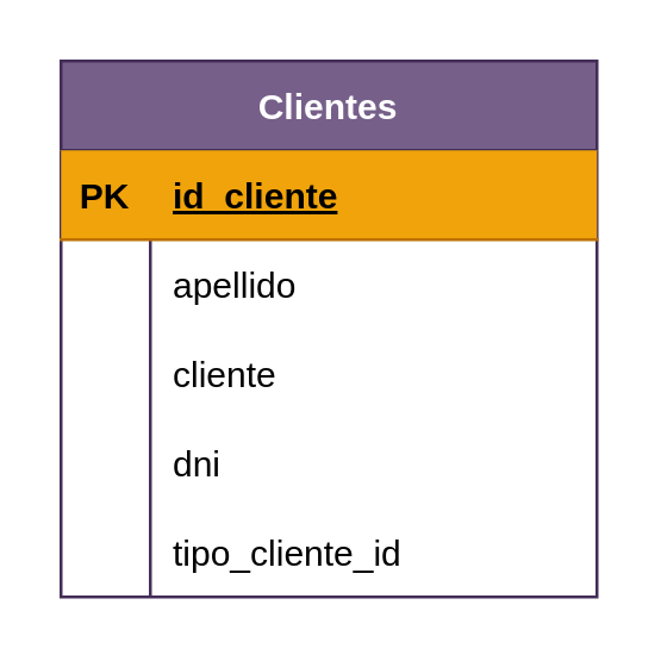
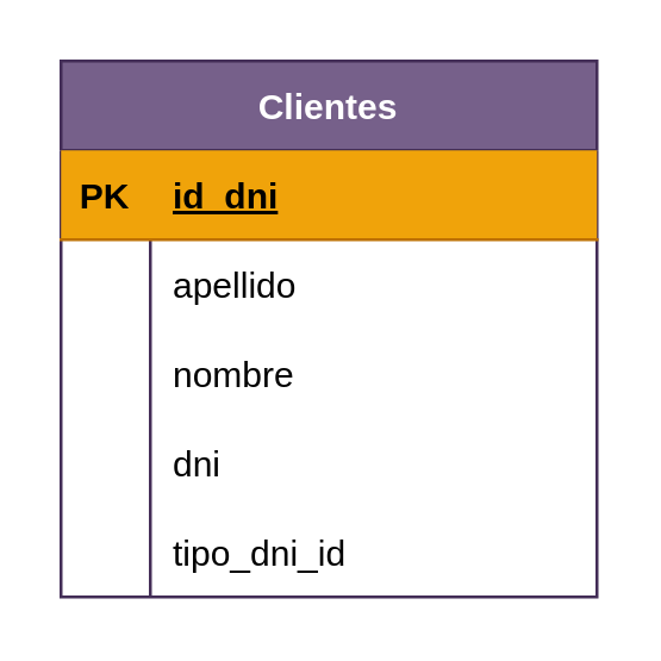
  <mxCell id="0" />
  <mxCell id="1" parent="0" />
  <mxCell id="2" value="Clientes" style="shape=table;startSize=30;container=1;collapsible=1;childLayout=tableLayout;fixedRows=1;rowLines=0;fontStyle=1;align=center;resizeLast=1;fillColor=#76608a;strokeColor=#432D57;fontColor=#ffffff;" vertex="1" parent="1"><mxGeometry x="20" y="20" width="180" height="180" as="geometry" /></mxCell>
  <mxCell id="3" value="" style="shape=tableRow;horizontal=0;startSize=0;swimlaneHead=0;swimlaneBody=0;fillColor=#f0a30a;collapsible=0;dropTarget=0;points=[[0,0.5],[1,0.5]];portConstraint=eastwest;top=0;left=0;right=0;bottom=1;fontColor=#000000;strokeColor=#BD7000;" vertex="1" parent="2"><mxGeometry y="30" width="180" height="30" as="geometry" /></mxCell>
  <mxCell id="4" value="PK" style="shape=partialRectangle;connectable=0;fillColor=none;top=0;left=0;bottom=0;right=0;fontStyle=1;overflow=hidden;" vertex="1" parent="3"><mxGeometry width="30" height="30" as="geometry"><mxRectangle width="30" height="30" as="alternateBounds" /></mxGeometry></mxCell>
- <mxCell id="5" value="id_cliente" style="shape=partialRectangle;connectable=0;fillColor=none;top=0;left=0;bottom=0;right=0;align=left;spacingLeft=6;fontStyle=5;overflow=hidden;" vertex="1" parent="3"><mxGeometry x="30" width="150" height="30" as="geometry"><mxRectangle width="150" height="30" as="alternateBounds" /></mxGeometry></mxCell>
+ <mxCell id="5" value="id_dni" style="shape=partialRectangle;connectable=0;fillColor=none;top=0;left=0;bottom=0;right=0;align=left;spacingLeft=6;fontStyle=5;overflow=hidden;" vertex="1" parent="3"><mxGeometry x="30" width="150" height="30" as="geometry"><mxRectangle width="150" height="30" as="alternateBounds" /></mxGeometry></mxCell>
  <mxCell id="6" value="" style="shape=tableRow;horizontal=0;startSize=0;swimlaneHead=0;swimlaneBody=0;fillColor=none;collapsible=0;dropTarget=0;points=[[0,0.5],[1,0.5]];portConstraint=eastwest;top=0;left=0;right=0;bottom=0;" vertex="1" parent="2"><mxGeometry y="60" width="180" height="30" as="geometry" /></mxCell>
  <mxCell id="7" value="" style="shape=partialRectangle;connectable=0;fillColor=none;top=0;left=0;bottom=0;right=0;editable=1;overflow=hidden;" vertex="1" parent="6"><mxGeometry width="30" height="30" as="geometry"><mxRectangle width="30" height="30" as="alternateBounds" /></mxGeometry></mxCell>
  <mxCell id="8" value="apellido" style="shape=partialRectangle;connectable=0;fillColor=none;top=0;left=0;bottom=0;right=0;align=left;spacingLeft=6;overflow=hidden;" vertex="1" parent="6"><mxGeometry x="30" width="150" height="30" as="geometry"><mxRectangle width="150" height="30" as="alternateBounds" /></mxGeometry></mxCell>
  <mxCell id="9" value="" style="shape=tableRow;horizontal=0;startSize=0;swimlaneHead=0;swimlaneBody=0;fillColor=none;collapsible=0;dropTarget=0;points=[[0,0.5],[1,0.5]];portConstraint=eastwest;top=0;left=0;right=0;bottom=0;" vertex="1" parent="2"><mxGeometry y="90" width="180" height="30" as="geometry" /></mxCell>
  <mxCell id="10" value="" style="shape=partialRectangle;connectable=0;fillColor=none;top=0;left=0;bottom=0;right=0;editable=1;overflow=hidden;" vertex="1" parent="9"><mxGeometry width="30" height="30" as="geometry"><mxRectangle width="30" height="30" as="alternateBounds" /></mxGeometry></mxCell>
- <mxCell id="11" value="cliente" style="shape=partialRectangle;connectable=0;fillColor=none;top=0;left=0;bottom=0;right=0;align=left;spacingLeft=6;overflow=hidden;" vertex="1" parent="9"><mxGeometry x="30" width="150" height="30" as="geometry"><mxRectangle width="150" height="30" as="alternateBounds" /></mxGeometry></mxCell>
+ <mxCell id="11" value="nombre" style="shape=partialRectangle;connectable=0;fillColor=none;top=0;left=0;bottom=0;right=0;align=left;spacingLeft=6;overflow=hidden;" vertex="1" parent="9"><mxGeometry x="30" width="150" height="30" as="geometry"><mxRectangle width="150" height="30" as="alternateBounds" /></mxGeometry></mxCell>
  <mxCell id="12" value="" style="shape=tableRow;horizontal=0;startSize=0;swimlaneHead=0;swimlaneBody=0;fillColor=none;collapsible=0;dropTarget=0;points=[[0,0.5],[1,0.5]];portConstraint=eastwest;top=0;left=0;right=0;bottom=0;" vertex="1" parent="2"><mxGeometry y="120" width="180" height="30" as="geometry" /></mxCell>
  <mxCell id="13" value="" style="shape=partialRectangle;connectable=0;fillColor=none;top=0;left=0;bottom=0;right=0;editable=1;overflow=hidden;" vertex="1" parent="12"><mxGeometry width="30" height="30" as="geometry"><mxRectangle width="30" height="30" as="alternateBounds" /></mxGeometry></mxCell>
  <mxCell id="14" value="dni" style="shape=partialRectangle;connectable=0;fillColor=none;top=0;left=0;bottom=0;right=0;align=left;spacingLeft=6;overflow=hidden;" vertex="1" parent="12"><mxGeometry x="30" width="150" height="30" as="geometry"><mxRectangle width="150" height="30" as="alternateBounds" /></mxGeometry></mxCell>
  <mxCell id="15" value="" style="shape=tableRow;horizontal=0;startSize=0;swimlaneHead=0;swimlaneBody=0;fillColor=none;collapsible=0;dropTarget=0;points=[[0,0.5],[1,0.5]];portConstraint=eastwest;top=0;left=0;right=0;bottom=0;" vertex="1" parent="2"><mxGeometry y="150" width="180" height="30" as="geometry" /></mxCell>
  <mxCell id="16" value="" style="shape=partialRectangle;connectable=0;fillColor=none;top=0;left=0;bottom=0;right=0;editable=1;overflow=hidden;" vertex="1" parent="15"><mxGeometry width="30" height="30" as="geometry"><mxRectangle width="30" height="30" as="alternateBounds" /></mxGeometry></mxCell>
- <mxCell id="17" value="tipo_cliente_id" style="shape=partialRectangle;connectable=0;fillColor=none;top=0;left=0;bottom=0;right=0;align=left;spacingLeft=6;overflow=hidden;" vertex="1" parent="15"><mxGeometry x="30" width="150" height="30" as="geometry"><mxRectangle width="150" height="30" as="alternateBounds" /></mxGeometry></mxCell>
+ <mxCell id="17" value="tipo_dni_id" style="shape=partialRectangle;connectable=0;fillColor=none;top=0;left=0;bottom=0;right=0;align=left;spacingLeft=6;overflow=hidden;" vertex="1" parent="15"><mxGeometry x="30" width="150" height="30" as="geometry"><mxRectangle width="150" height="30" as="alternateBounds" /></mxGeometry></mxCell>
